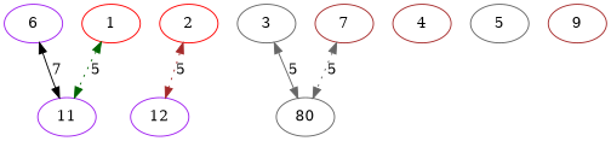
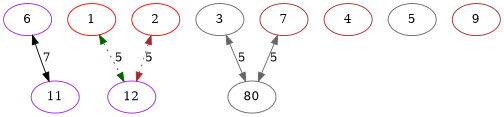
  digraph {
    rankdir=TB
    node [color=purple]
    edge [color=gray40 dir=both style=solid]
    1 [color=red]
    11
    2 [color=red]
    12
    3 [color=gray40]
    n6 [color=gray40 label=80]
    4 [color=brown]
    5 [color=gray40]
    6
    7 [color=brown]
    9 [color=brown]
-   1 -> 11 [color=darkgreen label=5 style=dotted]
+   1 -> 12 [color=darkgreen label=5 style=dotted]
    2 -> 12 [color=brown label=5 style=dotted]
    3 -> n6 [label=5]
    6 -> 11 [color=black label=7]
-   7 -> n6 [label=5 style=dotted]
+   7 -> n6 [label=5]
  }
